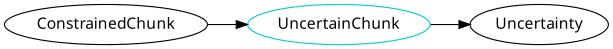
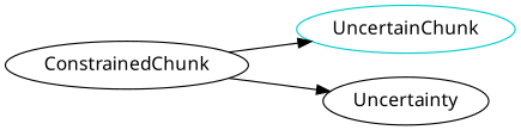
  digraph {
    fontname="Noto Sans"
    rankdir=LR
    node [fontname="Noto Sans"]
    edge [fontname="Noto Sans"]
    n1 [color=cyan3 label=UncertainChunk shape=oval]
    Uncertainty
    ConstrainedChunk
-   n1 -> Uncertainty
+   ConstrainedChunk -> Uncertainty
    ConstrainedChunk -> n1
  }
